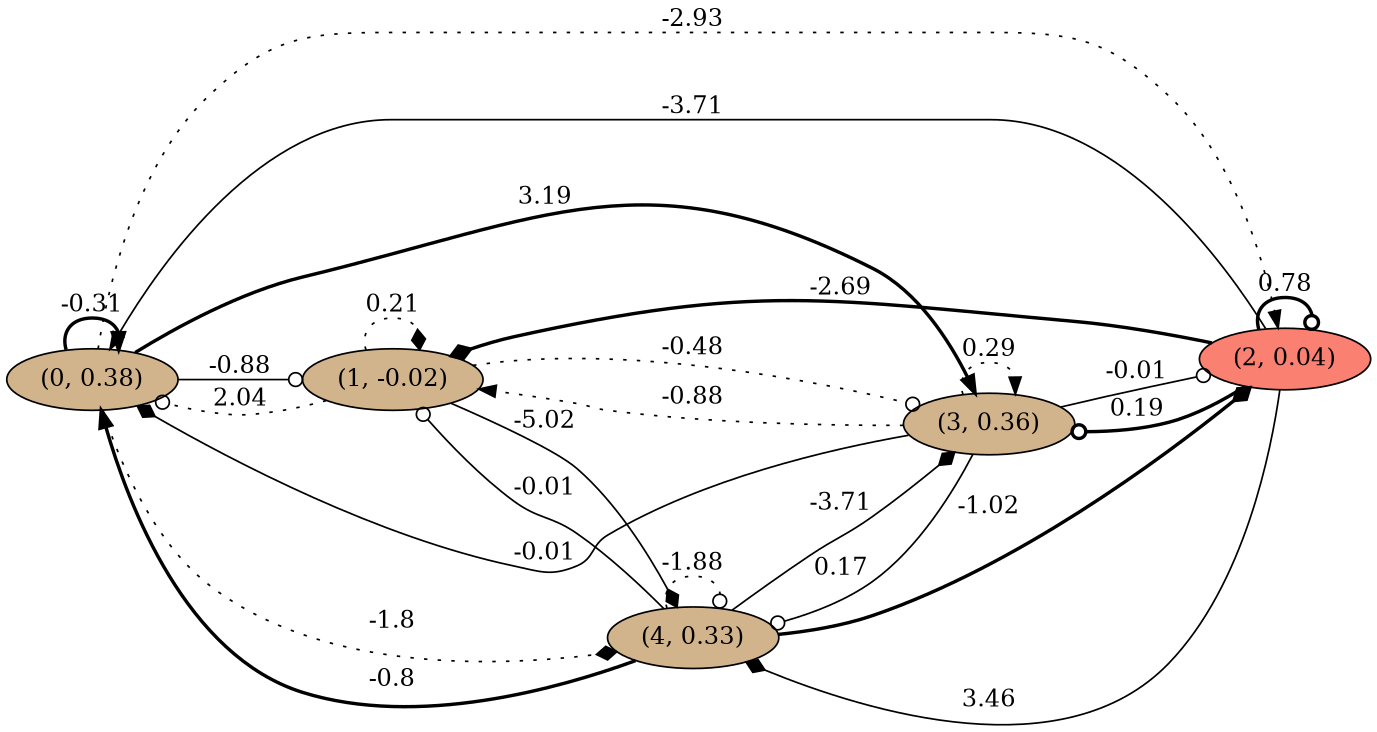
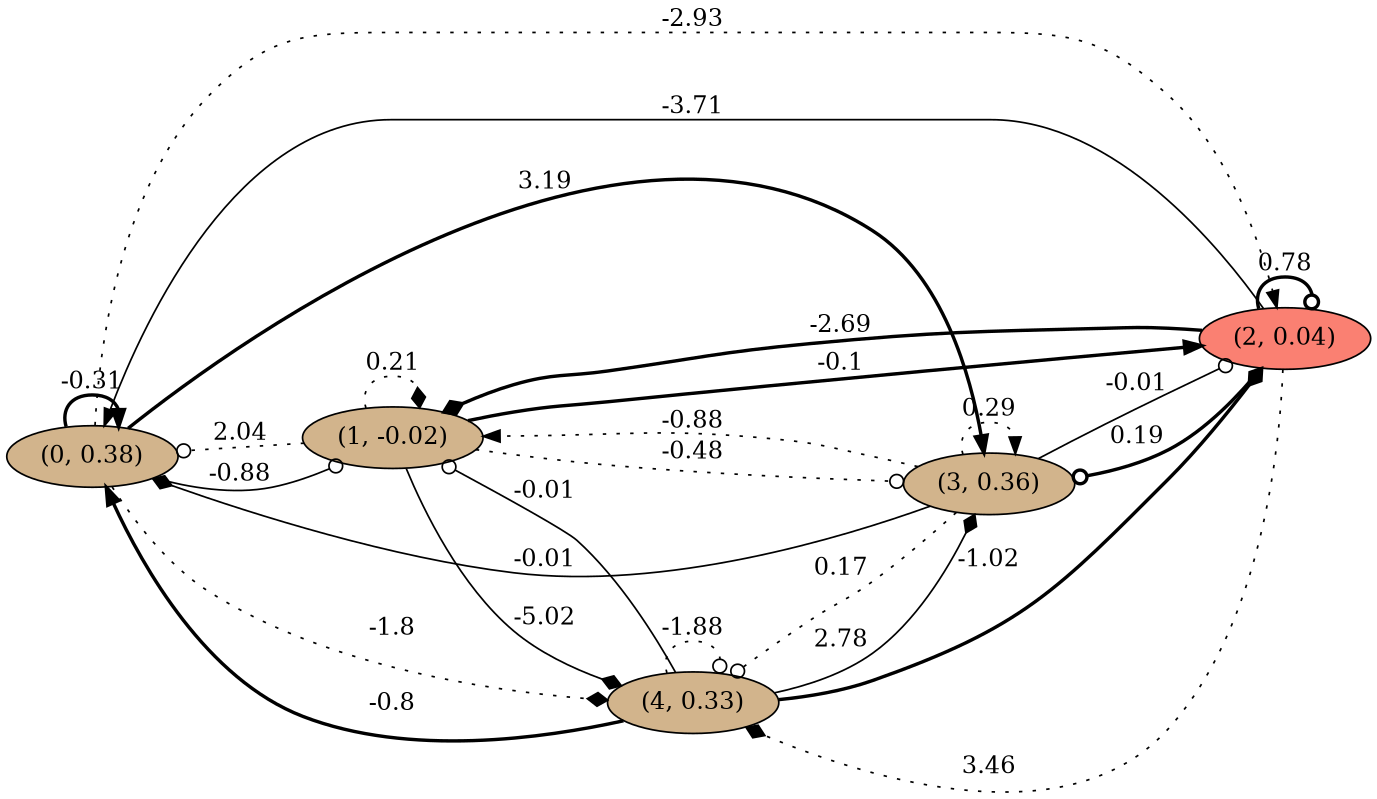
  digraph {
    rankdir=LR
    node [fillcolor=tan style=filled]
    edge [arrowhead=odot style=dotted]
    n1 [label="(0, 0.38)"]
    n2 [label="(1, -0.02)"]
    n3 [fillcolor=salmon label="(2, 0.04)"]
    n4 [label="(3, 0.36)"]
    n5 [label="(4, 0.33)"]
    n1 -> n1 [arrowhead=normal label=-0.31 style=bold]
    n1 -> n2 [label=-0.88 style=solid]
    n1 -> n3 [arrowhead=normal label=-2.93]
    n1 -> n4 [arrowhead=normal label=3.19 style=bold]
    n1 -> n5 [arrowhead=diamond label=-1.8]
    n2 -> n1 [label=2.04]
    n2 -> n2 [arrowhead=diamond label=0.21]
+   n2 -> n3 [arrowhead=normal label=-0.1 style=bold]
    n2 -> n4 [label=-0.48]
    n2 -> n5 [arrowhead=diamond label=-5.02 style=solid]
    n3 -> n1 [arrowhead=normal label=-3.71 style=solid]
    n3 -> n2 [arrowhead=diamond label=-2.69 style=bold]
    n3 -> n3 [label=0.78 style=bold]
    n3 -> n4 [label=0.19 style=bold]
-   n3 -> n5 [arrowhead=diamond label=3.46 style=solid]
+   n3 -> n5 [arrowhead=diamond label=3.46]
    n4 -> n1 [arrowhead=diamond label=-0.01 style=solid]
    n4 -> n2 [arrowhead=normal label=-0.88]
    n4 -> n3 [label=-0.01 style=solid]
    n4 -> n4 [arrowhead=normal label=0.29]
-   n4 -> n5 [label=0.17 style=solid]
+   n4 -> n5 [label=0.17]
    n5 -> n1 [arrowhead=normal label=-0.8 style=bold]
    n5 -> n2 [label=-0.01 style=solid]
    n5 -> n3 [arrowhead=diamond label=-1.02 style=bold]
-   n5 -> n4 [arrowhead=diamond label=-3.71 style=solid]
+   n5 -> n4 [arrowhead=diamond label=2.78 style=solid]
    n5 -> n5 [label=-1.88]
  }
